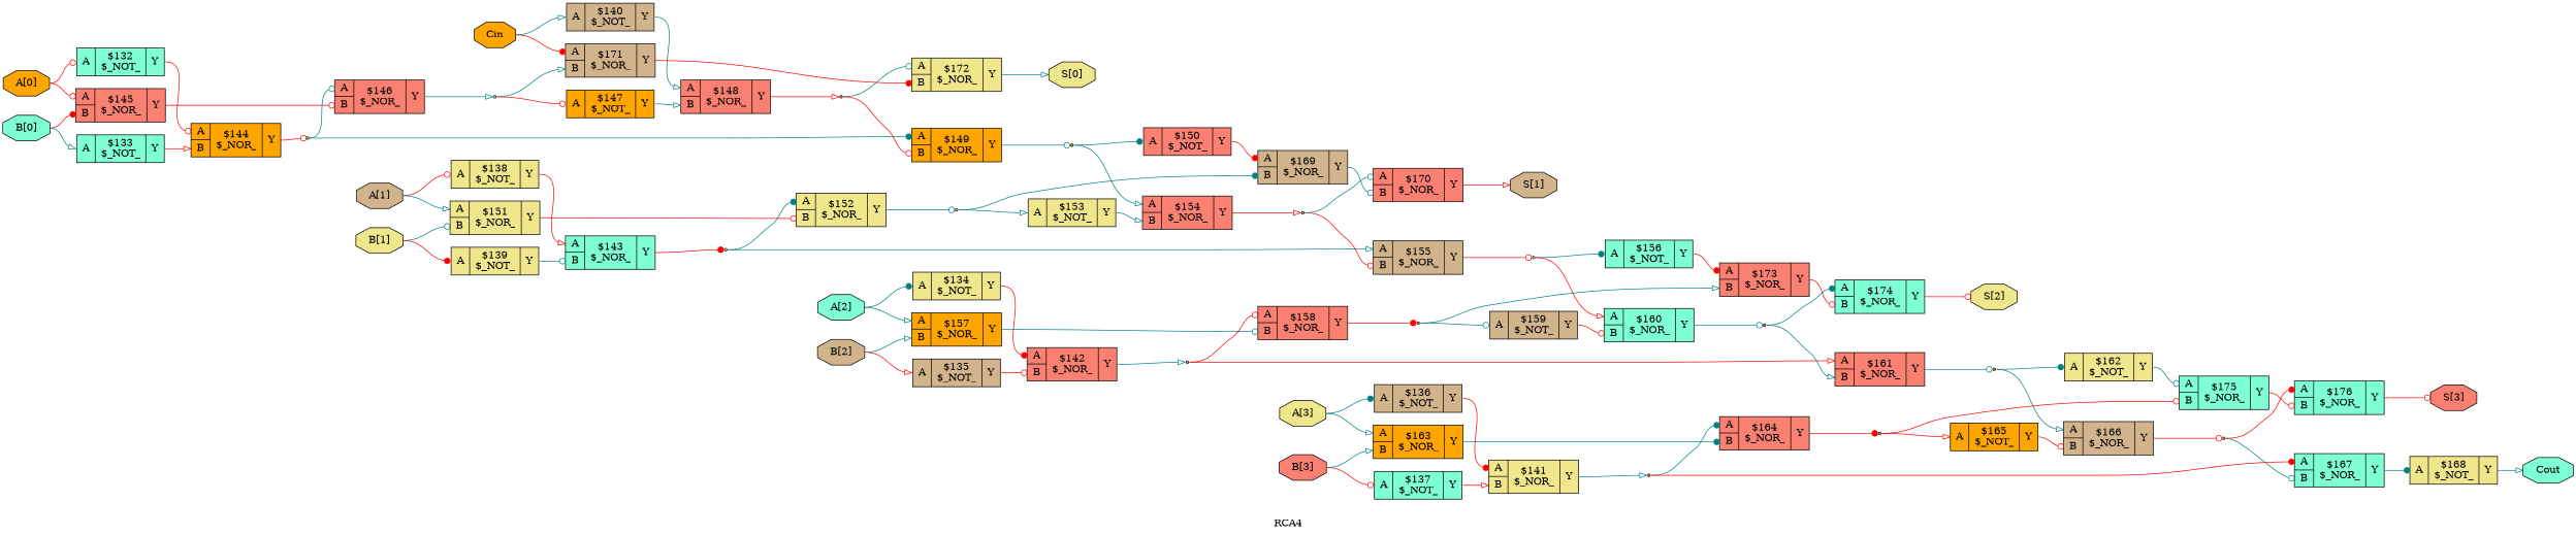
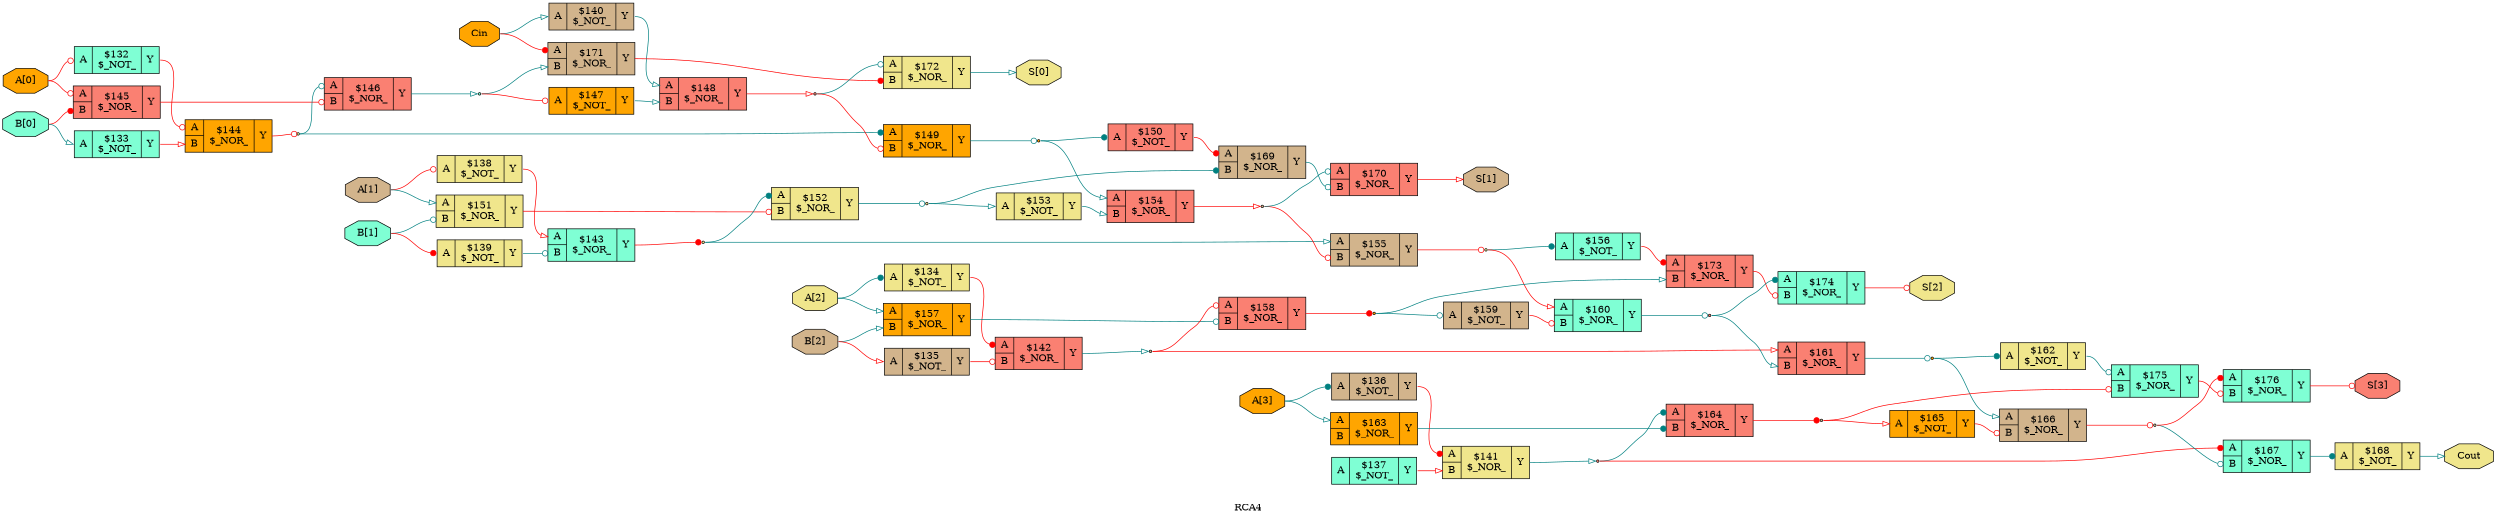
  digraph {
    label=RCA4
    rankdir=LR
    remincross=true
    node [fillcolor=khaki shape=record style=filled]
    edge [arrowhead=odot color=teal headport="p55:w" tailport=e]
    n41 [color=black fillcolor=orange fontcolor=black label="A[0]" shape=octagon]
    c57 [fillcolor=aquamarine label="{{<p55> A}|$132\n$_NOT_|{<p56> Y}}"]
    c71 [fillcolor=salmon label="{{<p55> A|<p66> B}|$145\n$_NOR_|{<p56> Y}}"]
    c70 [fillcolor=orange label="{{<p55> A|<p66> B}|$144\n$_NOR_|{<p56> Y}}"]
    c72 [fillcolor=salmon label="{{<p55> A|<p66> B}|$146\n$_NOR_|{<p56> Y}}"]
    n42 [color=black fillcolor=tan fontcolor=black label="A[1]" shape=octagon]
    c63 [label="{{<p55> A}|$138\n$_NOT_|{<p56> Y}}"]
    c77 [label="{{<p55> A|<p66> B}|$151\n$_NOR_|{<p56> Y}}"]
    c69 [fillcolor=aquamarine label="{{<p55> A|<p66> B}|$143\n$_NOR_|{<p56> Y}}"]
    c78 [label="{{<p55> A|<p66> B}|$152\n$_NOR_|{<p56> Y}}"]
-   n43 [color=black fillcolor=aquamarine fontcolor=black label="A[2]" shape=octagon]
+   n43 [color=black fontcolor=black label="A[2]" shape=octagon]
    c59 [label="{{<p55> A}|$134\n$_NOT_|{<p56> Y}}"]
    c83 [fillcolor=orange label="{{<p55> A|<p66> B}|$157\n$_NOR_|{<p56> Y}}"]
    c68 [fillcolor=salmon label="{{<p55> A|<p66> B}|$142\n$_NOR_|{<p56> Y}}"]
    c84 [fillcolor=salmon label="{{<p55> A|<p66> B}|$158\n$_NOR_|{<p56> Y}}"]
-   n44 [color=black fontcolor=black label="A[3]" shape=octagon]
+   n44 [color=black fillcolor=orange fontcolor=black label="A[3]" shape=octagon]
    c61 [fillcolor=tan label="{{<p55> A}|$136\n$_NOT_|{<p56> Y}}"]
    c89 [fillcolor=orange label="{{<p55> A|<p66> B}|$163\n$_NOR_|{<p56> Y}}"]
    c67 [label="{{<p55> A|<p66> B}|$141\n$_NOR_|{<p56> Y}}"]
    c90 [fillcolor=salmon label="{{<p55> A|<p66> B}|$164\n$_NOR_|{<p56> Y}}"]
    n45 [color=black fillcolor=aquamarine fontcolor=black label="B[0]" shape=octagon]
    c58 [fillcolor=aquamarine label="{{<p55> A}|$133\n$_NOT_|{<p56> Y}}"]
-   n46 [color=black fontcolor=black label="B[1]" shape=octagon]
+   n46 [color=black fillcolor=aquamarine fontcolor=black label="B[1]" shape=octagon]
    c64 [label="{{<p55> A}|$139\n$_NOT_|{<p56> Y}}"]
    n47 [color=black fillcolor=tan fontcolor=black label="B[2]" shape=octagon]
    c60 [fillcolor=tan label="{{<p55> A}|$135\n$_NOT_|{<p56> Y}}"]
-   n48 [color=black fillcolor=salmon fontcolor=black label="B[3]" shape=octagon]
    c62 [fillcolor=aquamarine label="{{<p55> A}|$137\n$_NOT_|{<p56> Y}}"]
    n49 [color=black fillcolor=orange fontcolor=black label=Cin shape=octagon]
    c65 [fillcolor=tan label="{{<p55> A}|$140\n$_NOT_|{<p56> Y}}"]
    c97 [fillcolor=tan label="{{<p55> A|<p66> B}|$171\n$_NOR_|{<p56> Y}}"]
    c74 [fillcolor=salmon label="{{<p55> A|<p66> B}|$148\n$_NOR_|{<p56> Y}}"]
    c98 [label="{{<p55> A|<p66> B}|$172\n$_NOR_|{<p56> Y}}"]
-   n50 [color=black fillcolor=aquamarine fontcolor=black label=Cout shape=octagon]
+   n50 [color=black fontcolor=black label=Cout shape=octagon]
    n51 [color=black fontcolor=black label="S[0]" shape=octagon]
    n52 [color=black fillcolor=tan fontcolor=black label="S[1]" shape=octagon]
    n53 [color=black fontcolor=black label="S[2]" shape=octagon]
    n54 [color=black fillcolor=salmon fontcolor=black label="S[3]" shape=octagon]
    n13 [shape=point]
    n11 [fillcolor=tan shape=point]
    n10 [fillcolor=salmon shape=point]
    n12 [shape=point]
    n17 [fillcolor=salmon shape=point]
    c93 [fillcolor=aquamarine label="{{<p55> A|<p66> B}|$167\n$_NOR_|{<p56> Y}}"]
    c87 [fillcolor=salmon label="{{<p55> A|<p66> B}|$161\n$_NOR_|{<p56> Y}}"]
    c81 [fillcolor=tan label="{{<p55> A|<p66> B}|$155\n$_NOR_|{<p56> Y}}"]
    c75 [fillcolor=orange label="{{<p55> A|<p66> B}|$149\n$_NOR_|{<p56> Y}}"]
    n15 [fillcolor=aquamarine shape=point]
    c73 [fillcolor=orange label="{{<p55> A}|$147\n$_NOT_|{<p56> Y}}"]
    n18 [fillcolor=orange shape=point]
    c76 [fillcolor=salmon label="{{<p55> A}|$150\n$_NOT_|{<p56> Y}}"]
    c80 [fillcolor=salmon label="{{<p55> A|<p66> B}|$154\n$_NOR_|{<p56> Y}}"]
    c95 [fillcolor=tan label="{{<p55> A|<p66> B}|$169\n$_NOR_|{<p56> Y}}"]
    c96 [fillcolor=salmon label="{{<p55> A|<p66> B}|$170\n$_NOR_|{<p56> Y}}"]
    n21 [shape=point]
    c79 [label="{{<p55> A}|$153\n$_NOT_|{<p56> Y}}"]
    n23 [fillcolor=tan shape=point]
    n24 [shape=point]
    c82 [fillcolor=aquamarine label="{{<p55> A}|$156\n$_NOT_|{<p56> Y}}"]
    c86 [fillcolor=aquamarine label="{{<p55> A|<p66> B}|$160\n$_NOR_|{<p56> Y}}"]
    c99 [fillcolor=salmon label="{{<p55> A|<p66> B}|$173\n$_NOR_|{<p56> Y}}"]
    c100 [fillcolor=aquamarine label="{{<p55> A|<p66> B}|$174\n$_NOR_|{<p56> Y}}"]
    n27 [fillcolor=orange shape=point]
    c85 [fillcolor=tan label="{{<p55> A}|$159\n$_NOT_|{<p56> Y}}"]
    n29 [fillcolor=salmon shape=point]
    n30 [fillcolor=orange shape=point]
    c88 [label="{{<p55> A}|$162\n$_NOT_|{<p56> Y}}"]
    c92 [fillcolor=tan label="{{<p55> A|<p66> B}|$166\n$_NOR_|{<p56> Y}}"]
    c101 [fillcolor=aquamarine label="{{<p55> A|<p66> B}|$175\n$_NOR_|{<p56> Y}}"]
    c102 [fillcolor=aquamarine label="{{<p55> A|<p66> B}|$176\n$_NOR_|{<p56> Y}}"]
    n33 [fillcolor=tan shape=point]
    c91 [fillcolor=orange label="{{<p55> A}|$165\n$_NOT_|{<p56> Y}}"]
    n35 [fillcolor=tan shape=point]
    c94 [label="{{<p55> A}|$168\n$_NOT_|{<p56> Y}}"]
    n41 -> c57 [color=red]
    n41 -> c71 [color=red]
    c57 -> c70 [color=red tailport="p56:e"]
    c71 -> c72 [color=red headport="p66:w" tailport="p56:e"]
    c70 -> n13 [color=red headport=w tailport="p56:e"]
    c72 -> n15 [arrowhead=onormal headport=w tailport="p56:e"]
    n42 -> c63 [color=red]
    n42 -> c77 [arrowhead=onormal]
    c63 -> c69 [arrowhead=onormal color=red tailport="p56:e"]
    c77 -> c78 [color=red headport="p66:w" tailport="p56:e"]
    c69 -> n12 [arrowhead=dot color=red headport=w tailport="p56:e"]
    c78 -> n21 [headport=w tailport="p56:e"]
    n43 -> c59 [arrowhead=dot]
    n43 -> c83 [arrowhead=onormal]
    c59 -> c68 [arrowhead=dot color=red tailport="p56:e"]
    c83 -> c84 [headport="p66:w" tailport="p56:e"]
    c68 -> n11 [arrowhead=onormal headport=w tailport="p56:e"]
    c84 -> n27 [arrowhead=dot color=red headport=w tailport="p56:e"]
    n44 -> c61 [arrowhead=dot]
    n44 -> c89 [arrowhead=onormal]
    c61 -> c67 [arrowhead=dot color=red tailport="p56:e"]
    c89 -> c90 [arrowhead=dot headport="p66:w" tailport="p56:e"]
    c67 -> n10 [arrowhead=onormal headport=w tailport="p56:e"]
    c90 -> n33 [arrowhead=dot color=red headport=w tailport="p56:e"]
    n45 -> c71 [arrowhead=dot color=red headport="p66:w"]
    n45 -> c58 [arrowhead=onormal]
    c58 -> c70 [arrowhead=onormal color=red headport="p66:w" tailport="p56:e"]
    n46 -> c77 [headport="p66:w"]
    n46 -> c64 [arrowhead=dot color=red]
    c64 -> c69 [headport="p66:w" tailport="p56:e"]
    n47 -> c83 [arrowhead=onormal headport="p66:w"]
    n47 -> c60 [arrowhead=onormal color=red]
    c60 -> c68 [color=red headport="p66:w" tailport="p56:e"]
-   n48 -> c89 [arrowhead=onormal headport="p66:w"]
-   n48 -> c62 [color=red]
    c62 -> c67 [arrowhead=onormal color=red headport="p66:w" tailport="p56:e"]
    n49 -> c65 [arrowhead=onormal]
    n49 -> c97 [arrowhead=dot color=red]
    c65 -> c74 [arrowhead=onormal tailport="p56:e"]
    c97 -> c98 [arrowhead=dot color=red headport="p66:w" tailport="p56:e"]
    c74 -> n17 [arrowhead=onormal color=red headport=w tailport="p56:e"]
    c98 -> n51 [arrowhead=onormal headport=w tailport="p56:e"]
    n13 -> c72
    n13 -> c75 [arrowhead=dot]
    n11 -> c84 [color=red]
    n11 -> c87 [arrowhead=onormal color=red]
    n10 -> c90 [arrowhead=dot]
    n10 -> c93 [arrowhead=dot color=red]
    n12 -> c78 [arrowhead=dot]
    n12 -> c81 [arrowhead=onormal]
    n17 -> c98
    n17 -> c75 [color=red headport="p66:w"]
    c93 -> c94 [arrowhead=dot tailport="p56:e"]
    c87 -> n30 [headport=w tailport="p56:e"]
    c81 -> n24 [color=red headport=w tailport="p56:e"]
    c75 -> n18 [headport=w tailport="p56:e"]
    n15 -> c97 [arrowhead=onormal headport="p66:w"]
    n15 -> c73 [color=red]
    c73 -> c74 [arrowhead=onormal headport="p66:w" tailport="p56:e"]
    n18 -> c76 [arrowhead=dot]
    n18 -> c80 [arrowhead=onormal]
    c76 -> c95 [arrowhead=dot color=red tailport="p56:e"]
    c80 -> n23 [arrowhead=onormal color=red headport=w tailport="p56:e"]
    c95 -> c96 [headport="p66:w" tailport="p56:e"]
    c96 -> n52 [arrowhead=onormal color=red headport=w tailport="p56:e"]
    n21 -> c95 [arrowhead=dot headport="p66:w"]
    n21 -> c79 [arrowhead=onormal]
    c79 -> c80 [arrowhead=onormal headport="p66:w" tailport="p56:e"]
    n23 -> c81 [color=red headport="p66:w"]
    n23 -> c96
    n24 -> c82 [arrowhead=dot]
    n24 -> c86 [arrowhead=onormal color=red]
    c82 -> c99 [arrowhead=dot color=red tailport="p56:e"]
    c86 -> n29 [headport=w tailport="p56:e"]
    c99 -> c100 [color=red headport="p66:w" tailport="p56:e"]
    c100 -> n53 [color=red headport=w tailport="p56:e"]
    n27 -> c99 [arrowhead=onormal headport="p66:w"]
    n27 -> c85
    c85 -> c86 [color=red headport="p66:w" tailport="p56:e"]
    n29 -> c87 [arrowhead=onormal headport="p66:w"]
    n29 -> c100 [arrowhead=dot]
    n30 -> c88 [arrowhead=dot]
    n30 -> c92 [arrowhead=onormal]
    c88 -> c101 [tailport="p56:e"]
    c92 -> n35 [color=red headport=w tailport="p56:e"]
    c101 -> c102 [color=red headport="p66:w" tailport="p56:e"]
    c102 -> n54 [color=red headport=w tailport="p56:e"]
    n33 -> c101 [color=red headport="p66:w"]
    n33 -> c91 [arrowhead=onormal color=red]
    c91 -> c92 [color=red headport="p66:w" tailport="p56:e"]
    n35 -> c93 [headport="p66:w"]
    n35 -> c102 [arrowhead=dot color=red]
    c94 -> n50 [arrowhead=onormal headport=w tailport="p56:e"]
  }
